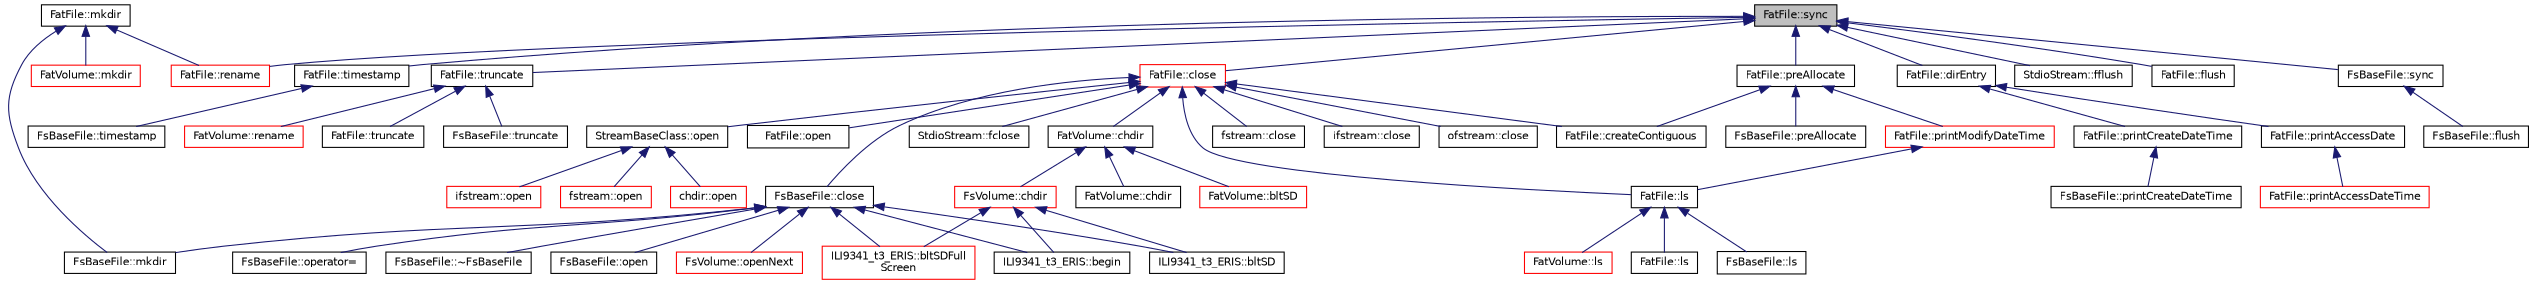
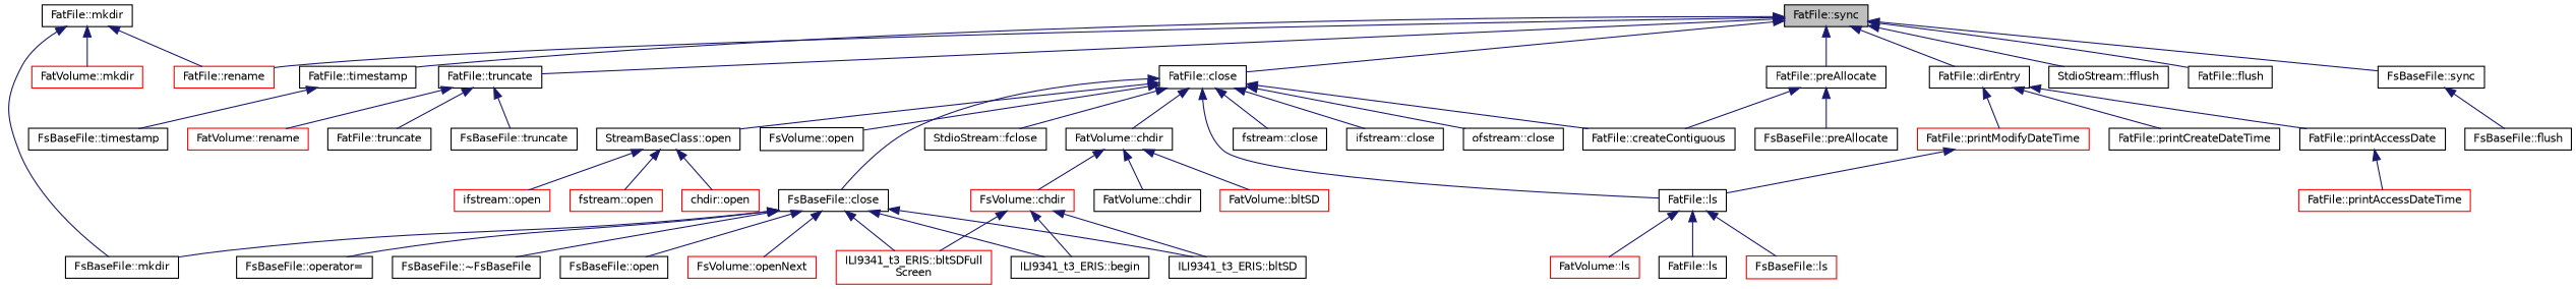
  digraph {
    rankdir=TB
    node [color=black fillcolor=white fontname=Helvetica fontsize=10 shape=record style=filled]
    edge [color=midnightblue dir=back fontname=Helvetica fontsize=10 labelfontname=Helvetica labelfontsize=10 style=solid]
    n1 [fillcolor=grey75 fontcolor=black height=0.2 label="FatFile::sync" width=0.4]
-   n2 [color=red height=0.2 label="FatFile::close" width=0.4]
+   n2 [height=0.2 label="FatFile::close" width=0.4]
    n3 [color=red height=0.2 label="FatFile::rename" width=0.4]
    n4 [height=0.2 label="FatFile::dirEntry" width=0.4]
    n5 [height=0.2 label="StdioStream::fflush" width=0.4]
    n6 [height=0.2 label="FatFile::flush" width=0.4]
    n7 [height=0.2 label="FatFile::preAllocate" width=0.4]
    n8 [height=0.2 label="FsBaseFile::sync" width=0.4]
    n9 [height=0.2 label="FatFile::timestamp" width=0.4]
    n10 [height=0.2 label="FatFile::truncate" width=0.4]
    n11 [height=0.2 label="FatVolume::chdir" width=0.4]
    n12 [height=0.2 label="FsBaseFile::close" width=0.4]
    n13 [height=0.2 label="fstream::close" width=0.4]
    n14 [height=0.2 label="ifstream::close" width=0.4]
    n15 [height=0.2 label="ofstream::close" width=0.4]
    n16 [height=0.2 label="FatFile::createContiguous" width=0.4]
    n17 [height=0.2 label="StdioStream::fclose" width=0.4]
    n18 [height=0.2 label="FatFile::ls" width=0.4]
    n19 [height=0.2 label="StreamBaseClass::open" width=0.4]
-   n20 [height=0.2 label="FatFile::open" width=0.4]
+   n20 [height=0.2 label="FsVolume::open" width=0.4]
    n21 [height=0.2 label="FatFile::printAccessDate" width=0.4]
    n22 [height=0.2 label="FatFile::printCreateDateTime" width=0.4]
    n23 [color=red height=0.2 label="FatFile::printModifyDateTime" width=0.4]
    n24 [height=0.2 label="FsBaseFile::preAllocate" width=0.4]
    n25 [height=0.2 label="FsBaseFile::flush" width=0.4]
    n26 [height=0.2 label="FsBaseFile::timestamp" width=0.4]
    n27 [height=0.2 label="FsBaseFile::truncate" width=0.4]
    n28 [color=red height=0.2 label="FatVolume::rename" width=0.4]
    n29 [height=0.2 label="FatFile::truncate" width=0.4]
    n30 [color=red height=0.2 label="FatVolume::bltSD" width=0.4]
    n31 [color=red height=0.2 label="FsVolume::chdir" width=0.4]
    n32 [height=0.2 label="FatVolume::chdir" width=0.4]
    n33 [height=0.2 label="ILI9341_t3_ERIS::begin" width=0.4]
    n34 [height=0.2 label="ILI9341_t3_ERIS::bltSD" width=0.4]
    n35 [color=red height=0.2 label="ILI9341_t3_ERIS::bltSDFull\lScreen" width=0.4]
    n36 [height=0.2 label="FsBaseFile::mkdir" width=0.4]
    n37 [height=0.2 label="FsBaseFile::open" width=0.4]
    n38 [color=red height=0.2 label="FsVolume::openNext" width=0.4]
    n39 [height=0.2 label="FsBaseFile::operator=" width=0.4]
    n40 [height=0.2 label="FsBaseFile::~FsBaseFile" width=0.4]
-   n41 [height=0.2 label="FsBaseFile::ls" width=0.4]
+   n41 [color=red height=0.2 label="FsBaseFile::ls" width=0.4]
    n42 [color=red height=0.2 label="FatVolume::ls" width=0.4]
    n43 [height=0.2 label="FatFile::ls" width=0.4]
    n44 [height=0.2 label="FatFile::mkdir" width=0.4]
    n45 [color=red height=0.2 label="FatVolume::mkdir" width=0.4]
    n46 [color=red height=0.2 label="ifstream::open" width=0.4]
    n47 [color=red height=0.2 label="fstream::open" width=0.4]
    n48 [color=red height=0.2 label="chdir::open" width=0.4]
    n49 [color=red height=0.2 label="FatFile::printAccessDateTime" width=0.4]
-   n50 [height=0.2 label="FsBaseFile::printCreateDateTime" width=0.4]
    n1 -> n2
    n1 -> n3
    n1 -> n4
    n1 -> n5
    n1 -> n6
    n1 -> n7
    n1 -> n8
    n1 -> n9
    n1 -> n10
    n2 -> n11
    n2 -> n12
    n2 -> n13
    n2 -> n14
    n2 -> n15
    n2 -> n16
    n2 -> n17
    n2 -> n18
    n2 -> n19
    n2 -> n20
    n4 -> n21
    n4 -> n22
-   n7 -> n23
+   n4 -> n23
    n7 -> n16
    n7 -> n24
    n8 -> n25
    n9 -> n26
    n10 -> n27
    n10 -> n28
    n10 -> n29
    n11 -> n30
    n11 -> n31
    n11 -> n32
    n12 -> n33
    n12 -> n34
    n12 -> n35
    n12 -> n36
    n12 -> n37
    n12 -> n38
    n12 -> n39
    n12 -> n40
    n18 -> n41
    n18 -> n42
    n18 -> n43
    n19 -> n46
    n19 -> n47
    n19 -> n48
    n21 -> n49
-   n22 -> n50
    n23 -> n18
    n31 -> n33
    n31 -> n34
    n31 -> n35
    n44 -> n3
    n44 -> n36
    n44 -> n45
  }
